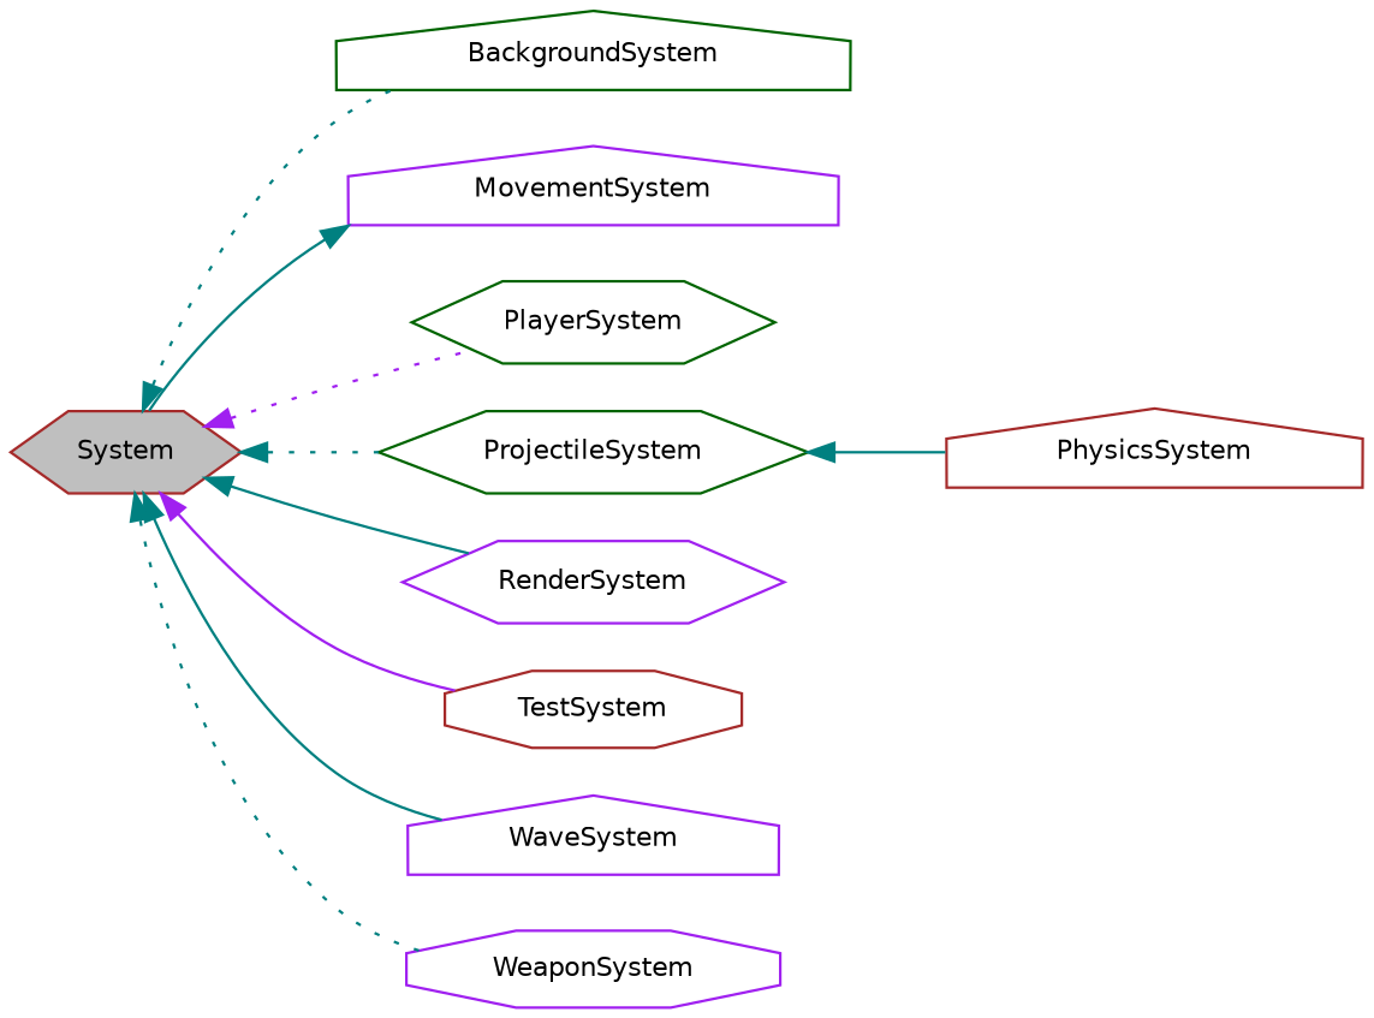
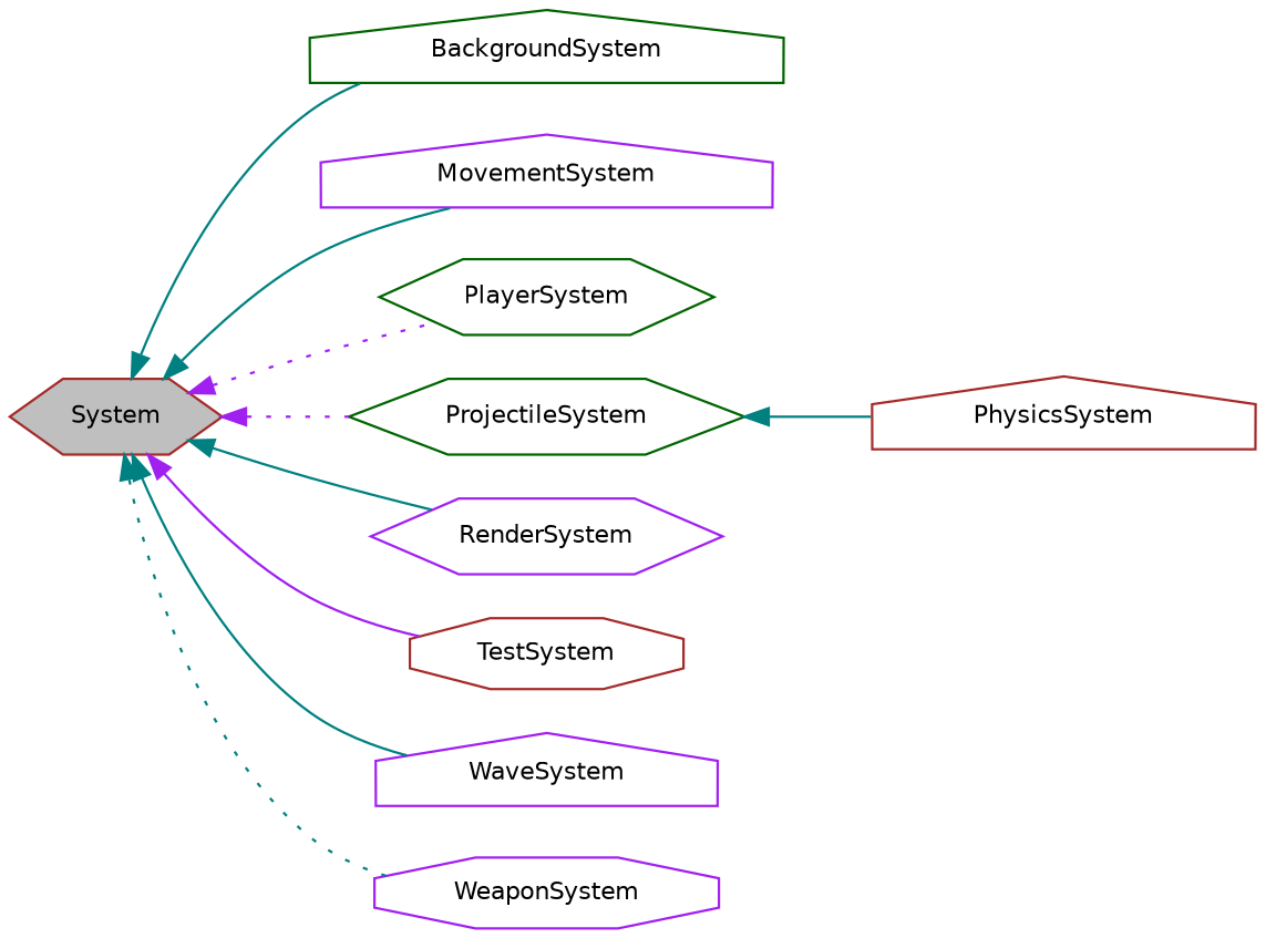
  digraph {
    rankdir=LR
    node [color=purple fillcolor=white fontname=Helvetica fontsize=10 shape=hexagon style=filled]
    edge [color=teal dir=back fontname=Helvetica fontsize=10 labelfontname=Helvetica labelfontsize=10 style=solid]
    n1 [color=brown fillcolor=grey75 fontcolor=black height=0.2 label=System width=0.4]
    n2 [color=darkgreen height=0.2 label=BackgroundSystem shape=house width=0.4]
    n3 [height=0.2 label=MovementSystem shape=house width=0.4]
    n4 [color=darkgreen height=0.2 label=PlayerSystem width=0.4]
    n5 [color=darkgreen height=0.2 label=ProjectileSystem width=0.4]
    n6 [height=0.2 label=RenderSystem width=0.4]
    n7 [color=brown height=0.2 label=TestSystem shape=octagon width=0.4]
    n8 [height=0.2 label=WaveSystem shape=house width=0.4]
    n9 [height=0.2 label=WeaponSystem shape=octagon width=0.4]
    n10 [color=brown height=0.2 label=PhysicsSystem shape=house width=0.4]
-   n1 -> n2 [style=dotted]
-   n3 -> n1
+   n1 -> n2
+   n1 -> n3
    n1 -> n4 [color=purple style=dotted]
-   n1 -> n5 [style=dotted]
+   n1 -> n5 [color=purple style=dotted]
    n1 -> n6
    n1 -> n7 [color=purple]
    n1 -> n8
    n1 -> n9 [style=dotted]
    n5 -> n10
  }
